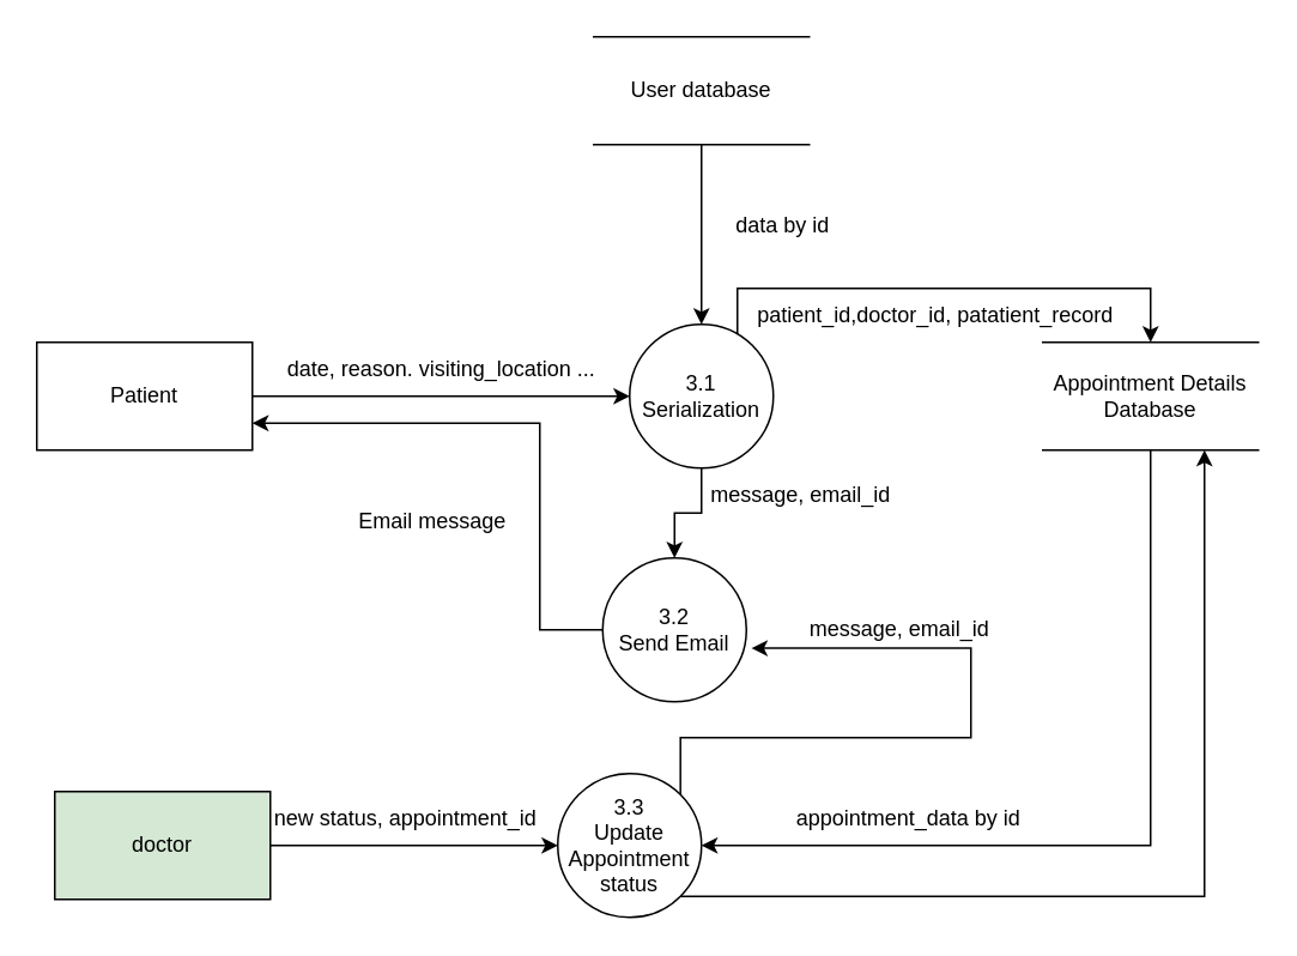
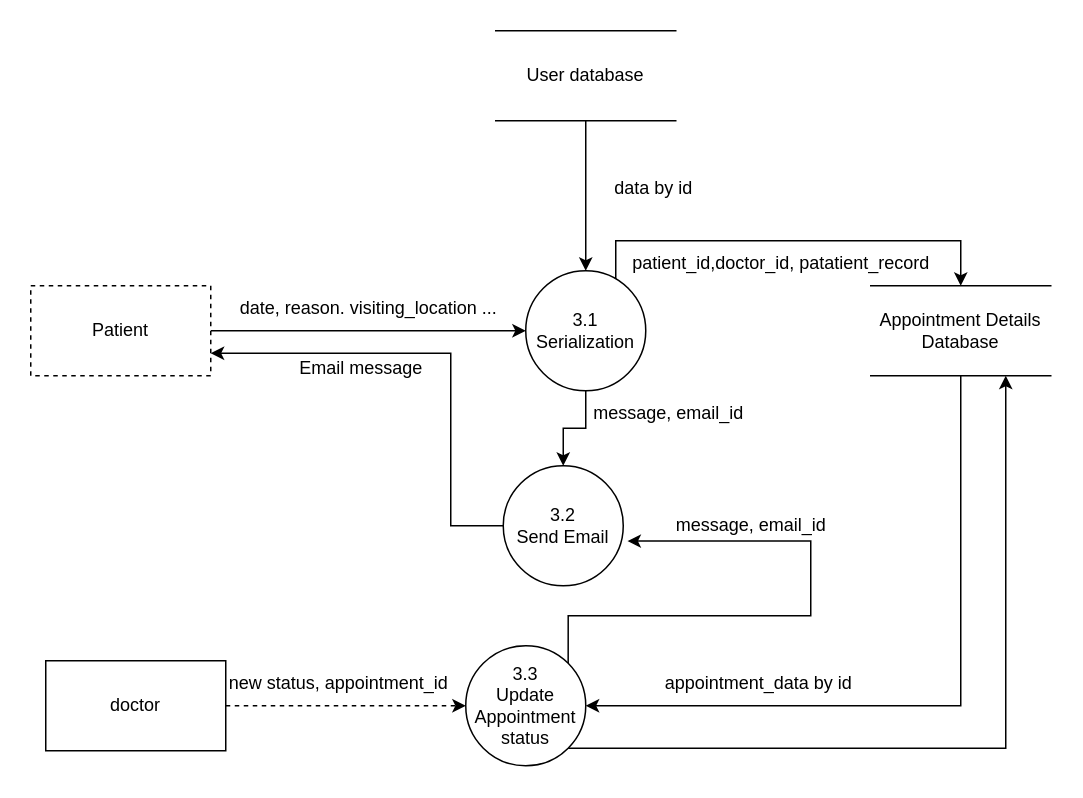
  <mxCell id="0" />
  <mxCell id="1" parent="0" />
  <mxCell id="2" style="edgeStyle=orthogonalEdgeStyle;rounded=0;orthogonalLoop=1;jettySize=auto;html=1;entryX=0.5;entryY=0;entryDx=0;entryDy=0;exitX=1;exitY=0;exitDx=0;exitDy=0;" edge="1" parent="1" source="4" target="9"><mxGeometry relative="1" as="geometry"><Array as="points"><mxPoint x="410" y="192" /><mxPoint x="410" y="160" /><mxPoint x="640" y="160" /></Array></mxGeometry></mxCell>
  <mxCell id="3" style="edgeStyle=orthogonalEdgeStyle;rounded=0;orthogonalLoop=1;jettySize=auto;html=1;exitX=0.5;exitY=1;exitDx=0;exitDy=0;entryX=0.5;entryY=0;entryDx=0;entryDy=0;" edge="1" parent="1" source="4" target="15"><mxGeometry relative="1" as="geometry" /></mxCell>
  <mxCell id="4" value="3.1&lt;br&gt;Serialization" style="ellipse;whiteSpace=wrap;html=1;aspect=fixed;" vertex="1" parent="1"><mxGeometry x="350" y="180" width="80" height="80" as="geometry" /></mxCell>
  <mxCell id="5" style="edgeStyle=orthogonalEdgeStyle;rounded=0;orthogonalLoop=1;jettySize=auto;html=1;exitX=1;exitY=0.5;exitDx=0;exitDy=0;entryX=0;entryY=0.5;entryDx=0;entryDy=0;" edge="1" parent="1" source="6" target="4"><mxGeometry relative="1" as="geometry" /></mxCell>
- <mxCell id="6" value="Patient" style="rounded=0;whiteSpace=wrap;html=1;" vertex="1" parent="1"><mxGeometry x="20" y="190" width="120" height="60" as="geometry" /></mxCell>
+ <mxCell id="6" value="Patient" style="rounded=0;whiteSpace=wrap;html=1;dashed=1;" vertex="1" parent="1"><mxGeometry x="20" y="190" width="120" height="60" as="geometry" /></mxCell>
  <mxCell id="7" value="date, reason. visiting_location ..." style="text;html=1;align=center;verticalAlign=middle;resizable=0;points=[];autosize=1;strokeColor=none;fillColor=none;" vertex="1" parent="1"><mxGeometry x="150" y="190" width="190" height="30" as="geometry" /></mxCell>
  <mxCell id="8" style="edgeStyle=orthogonalEdgeStyle;rounded=0;orthogonalLoop=1;jettySize=auto;html=1;exitX=0.5;exitY=1;exitDx=0;exitDy=0;entryX=1;entryY=0.5;entryDx=0;entryDy=0;" edge="1" parent="1" source="9" target="22"><mxGeometry relative="1" as="geometry" /></mxCell>
  <mxCell id="9" value="Appointment Details&lt;br&gt;Database" style="shape=partialRectangle;whiteSpace=wrap;html=1;left=0;right=0;fillColor=none;" vertex="1" parent="1"><mxGeometry x="580" y="190" width="120" height="60" as="geometry" /></mxCell>
  <mxCell id="10" value="patient_id,doctor_id, patatient_record" style="text;html=1;align=center;verticalAlign=middle;resizable=0;points=[];autosize=1;strokeColor=none;fillColor=none;" vertex="1" parent="1"><mxGeometry x="410" y="160" width="220" height="30" as="geometry" /></mxCell>
  <mxCell id="11" style="edgeStyle=orthogonalEdgeStyle;rounded=0;orthogonalLoop=1;jettySize=auto;html=1;entryX=0.5;entryY=0;entryDx=0;entryDy=0;" edge="1" parent="1" target="4"><mxGeometry relative="1" as="geometry"><mxPoint x="390" y="80" as="sourcePoint" /><Array as="points"><mxPoint x="390" y="110" /><mxPoint x="390" y="110" /></Array></mxGeometry></mxCell>
  <mxCell id="12" value="data by id" style="text;html=1;align=center;verticalAlign=middle;resizable=0;points=[];autosize=1;strokeColor=none;fillColor=none;" vertex="1" parent="1"><mxGeometry x="395" y="110" width="80" height="30" as="geometry" /></mxCell>
  <mxCell id="13" value="User database" style="shape=partialRectangle;whiteSpace=wrap;html=1;left=0;right=0;fillColor=none;" vertex="1" parent="1"><mxGeometry x="330" y="20" width="120" height="60" as="geometry" /></mxCell>
  <mxCell id="14" style="edgeStyle=orthogonalEdgeStyle;rounded=0;orthogonalLoop=1;jettySize=auto;html=1;entryX=1;entryY=0.75;entryDx=0;entryDy=0;" edge="1" parent="1" source="15" target="6"><mxGeometry relative="1" as="geometry"><Array as="points"><mxPoint x="300" y="350" /><mxPoint x="300" y="235" /></Array></mxGeometry></mxCell>
  <mxCell id="15" value="3.2&lt;br&gt;Send Email" style="ellipse;whiteSpace=wrap;html=1;aspect=fixed;" vertex="1" parent="1"><mxGeometry x="335" y="310" width="80" height="80" as="geometry" /></mxCell>
  <mxCell id="16" value="message, email_id" style="text;html=1;align=center;verticalAlign=middle;resizable=0;points=[];autosize=1;strokeColor=none;fillColor=none;" vertex="1" parent="1"><mxGeometry x="385" y="260" width="120" height="30" as="geometry" /></mxCell>
- <mxCell id="17" value="Email message" style="text;html=1;align=center;verticalAlign=middle;resizable=0;points=[];autosize=1;strokeColor=none;fillColor=none;" vertex="1" parent="1"><mxGeometry x="185" y="275" width="110" height="30" as="geometry" /></mxCell>
- <mxCell id="18" style="edgeStyle=orthogonalEdgeStyle;rounded=0;orthogonalLoop=1;jettySize=auto;html=1;exitX=1;exitY=0.5;exitDx=0;exitDy=0;entryX=0;entryY=0.5;entryDx=0;entryDy=0;" edge="1" parent="1" source="19" target="22"><mxGeometry relative="1" as="geometry" /></mxCell>
- <mxCell id="19" value="doctor" style="rounded=0;whiteSpace=wrap;html=1;fillColor=#d5e8d4;" vertex="1" parent="1"><mxGeometry x="30" y="440" width="120" height="60" as="geometry" /></mxCell>
+ <mxCell id="17" value="Email message" style="text;html=1;align=center;verticalAlign=middle;resizable=0;points=[];autosize=1;strokeColor=none;fillColor=none;" vertex="1" parent="1"><mxGeometry x="185" y="230" width="110" height="30" as="geometry" /></mxCell>
+ <mxCell id="18" style="edgeStyle=orthogonalEdgeStyle;rounded=0;orthogonalLoop=1;jettySize=auto;html=1;exitX=1;exitY=0.5;exitDx=0;exitDy=0;entryX=0;entryY=0.5;entryDx=0;entryDy=0;dashed=1;" edge="1" parent="1" source="19" target="22"><mxGeometry relative="1" as="geometry" /></mxCell>
+ <mxCell id="19" value="doctor" style="rounded=0;whiteSpace=wrap;html=1;" vertex="1" parent="1"><mxGeometry x="30" y="440" width="120" height="60" as="geometry" /></mxCell>
  <mxCell id="20" style="edgeStyle=orthogonalEdgeStyle;rounded=0;orthogonalLoop=1;jettySize=auto;html=1;exitX=1;exitY=1;exitDx=0;exitDy=0;entryX=0.75;entryY=1;entryDx=0;entryDy=0;" edge="1" parent="1" source="22" target="9"><mxGeometry relative="1" as="geometry" /></mxCell>
  <mxCell id="21" style="edgeStyle=orthogonalEdgeStyle;rounded=0;orthogonalLoop=1;jettySize=auto;html=1;exitX=1;exitY=0;exitDx=0;exitDy=0;entryX=1.035;entryY=0.628;entryDx=0;entryDy=0;entryPerimeter=0;" edge="1" parent="1" source="22" target="15"><mxGeometry relative="1" as="geometry"><Array as="points"><mxPoint x="378" y="410" /><mxPoint x="540" y="410" /><mxPoint x="540" y="360" /></Array></mxGeometry></mxCell>
  <mxCell id="22" value="3.3&lt;br&gt;Update Appointment&lt;br&gt;status" style="ellipse;whiteSpace=wrap;html=1;aspect=fixed;" vertex="1" parent="1"><mxGeometry x="310" y="430" width="80" height="80" as="geometry" /></mxCell>
  <mxCell id="23" value="new status, appointment_id" style="text;html=1;align=center;verticalAlign=middle;resizable=0;points=[];autosize=1;strokeColor=none;fillColor=none;" vertex="1" parent="1"><mxGeometry x="140" y="440" width="170" height="30" as="geometry" /></mxCell>
  <mxCell id="24" value="appointment_data by id" style="text;html=1;align=center;verticalAlign=middle;resizable=0;points=[];autosize=1;strokeColor=none;fillColor=none;" vertex="1" parent="1"><mxGeometry x="430" y="440" width="150" height="30" as="geometry" /></mxCell>
  <mxCell id="25" value="message, email_id" style="text;html=1;align=center;verticalAlign=middle;resizable=0;points=[];autosize=1;strokeColor=none;fillColor=none;" vertex="1" parent="1"><mxGeometry x="440" y="335" width="120" height="30" as="geometry" /></mxCell>
